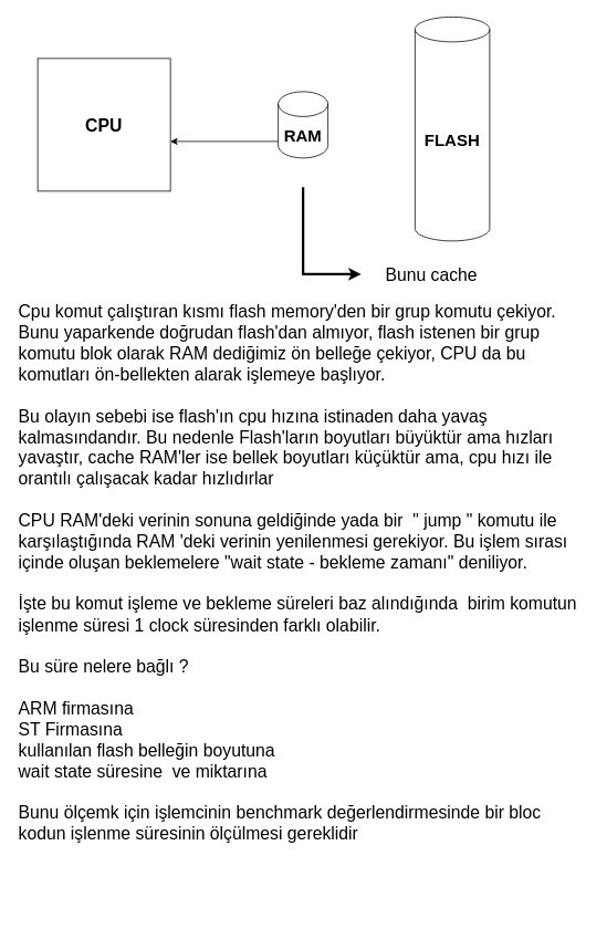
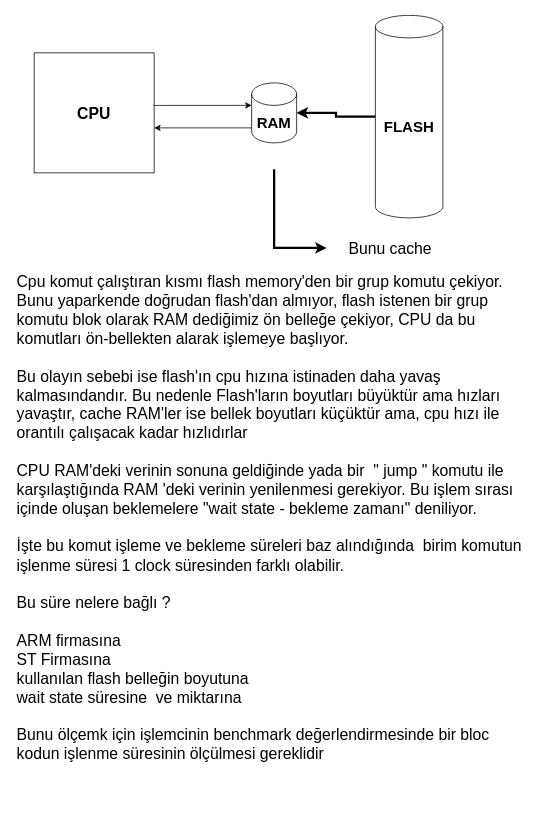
  <mxCell id="0" />
  <mxCell id="1" parent="0" />
  <mxCell id="2" value="&lt;b&gt;&lt;font style=&quot;font-size: 21px&quot;&gt;CPU&lt;/font&gt;&lt;/b&gt;" style="whiteSpace=wrap;html=1;aspect=fixed;fillColor=none;" parent="1" vertex="1"><mxGeometry x="45" y="70" width="160" height="160" as="geometry" /></mxCell>
+ <mxCell id="3" style="edgeStyle=orthogonalEdgeStyle;rounded=0;orthogonalLoop=1;jettySize=auto;html=1;entryX=1;entryY=0.5;entryDx=0;entryDy=0;entryPerimeter=0;fontSize=21;strokeWidth=3;" parent="1" source="4" target="5" edge="1"><mxGeometry relative="1" as="geometry" /></mxCell>
  <mxCell id="4" value="&lt;b&gt;FLASH&lt;/b&gt;" style="shape=cylinder3;whiteSpace=wrap;html=1;boundedLbl=1;backgroundOutline=1;size=15;fontSize=20;fillColor=none;" parent="1" vertex="1"><mxGeometry x="500" y="20" width="90" height="270" as="geometry" /></mxCell>
  <mxCell id="5" value="&lt;b&gt;RAM&lt;/b&gt;" style="shape=cylinder3;whiteSpace=wrap;html=1;boundedLbl=1;backgroundOutline=1;size=15;fontSize=20;fillColor=none;" parent="1" vertex="1"><mxGeometry x="335" y="110" width="60" height="80" as="geometry" /></mxCell>
+ <mxCell id="6" value="" style="endArrow=classic;html=1;rounded=0;fontSize=20;entryX=0;entryY=0;entryDx=0;entryDy=30;entryPerimeter=0;exitX=0.993;exitY=0.438;exitDx=0;exitDy=0;exitPerimeter=0;" parent="1" source="2" target="5" edge="1"><mxGeometry width="50" height="50" relative="1" as="geometry"><mxPoint x="205" y="130" as="sourcePoint" /><mxPoint x="305" y="133.57" as="targetPoint" /></mxGeometry></mxCell>
  <mxCell id="7" value="" style="endArrow=classic;html=1;rounded=0;fontSize=21;strokeWidth=3;" parent="1" edge="1"><mxGeometry width="50" height="50" relative="1" as="geometry"><mxPoint x="365" y="225" as="sourcePoint" /><mxPoint x="435" y="330" as="targetPoint" /><Array as="points"><mxPoint x="365" y="330" /></Array></mxGeometry></mxCell>
  <mxCell id="8" value="" style="endArrow=classic;html=1;rounded=0;fontSize=20;entryX=0;entryY=0;entryDx=0;entryDy=30;entryPerimeter=0;" parent="1" edge="1"><mxGeometry width="50" height="50" relative="1" as="geometry"><mxPoint x="335" y="170" as="sourcePoint" /><mxPoint x="205" y="170" as="targetPoint" /><Array as="points"><mxPoint x="265" y="170" /></Array></mxGeometry></mxCell>
  <mxCell id="9" value="Bunu cache" style="text;html=1;strokeColor=none;fillColor=none;align=center;verticalAlign=middle;whiteSpace=wrap;rounded=0;fontSize=21;" parent="1" vertex="1"><mxGeometry x="445" y="315" width="150" height="30" as="geometry" /></mxCell>
  <mxCell id="10" value="Cpu komut çalıştıran kısmı flash memory'den bir grup komutu çekiyor.&amp;nbsp; Bunu yaparkende doğrudan flash'dan almıyor, flash istenen bir grup komutu blok olarak RAM dediğimiz ön belleğe çekiyor, CPU da bu komutları ön-bellekten alarak işlemeye başlıyor.&amp;nbsp;&amp;nbsp;&lt;br&gt;&lt;br&gt;Bu olayın sebebi ise flash'ın cpu hızına istinaden daha yavaş kalmasındandır. Bu nedenle Flash'ların boyutları büyüktür ama hızları yavaştır, cache RAM'ler ise bellek boyutları küçüktür ama, cpu hızı ile orantılı çalışacak kadar hızlıdırlar&lt;br&gt;&lt;br&gt;CPU RAM'deki verinin sonuna geldiğinde yada bir&amp;nbsp; &quot; jump &quot; komutu ile karşılaştığında RAM 'deki verinin yenilenmesi gerekiyor. Bu işlem sırası içinde oluşan beklemelere &quot;wait state - bekleme zamanı&quot; deniliyor.&amp;nbsp;&amp;nbsp;&lt;br&gt;&lt;br&gt;İşte bu komut işleme ve bekleme süreleri baz alındığında&amp;nbsp; birim komutun işlenme süresi 1 clock süresinden farklı olabilir.&amp;nbsp;&lt;br&gt;&lt;br&gt;Bu süre nelere bağlı ?&lt;br&gt;&lt;br&gt;ARM firmasına&lt;br&gt;ST Firmasına&amp;nbsp;&lt;br&gt;kullanılan flash belleğin boyutuna&lt;br&gt;wait state süresine&amp;nbsp; ve miktarına&amp;nbsp;&lt;br&gt;&lt;br&gt;Bunu ölçemk için işlemcinin benchmark değerlendirmesinde bir bloc kodun işlenme süresinin ölçülmesi gereklidir&lt;br&gt;&lt;br&gt;&lt;br&gt;&lt;br&gt;&lt;br&gt;" style="text;html=1;strokeColor=none;fillColor=none;align=left;verticalAlign=middle;whiteSpace=wrap;rounded=0;fontSize=21;" parent="1" vertex="1"><mxGeometry x="20" y="405" width="690" height="670" as="geometry" /></mxCell>
